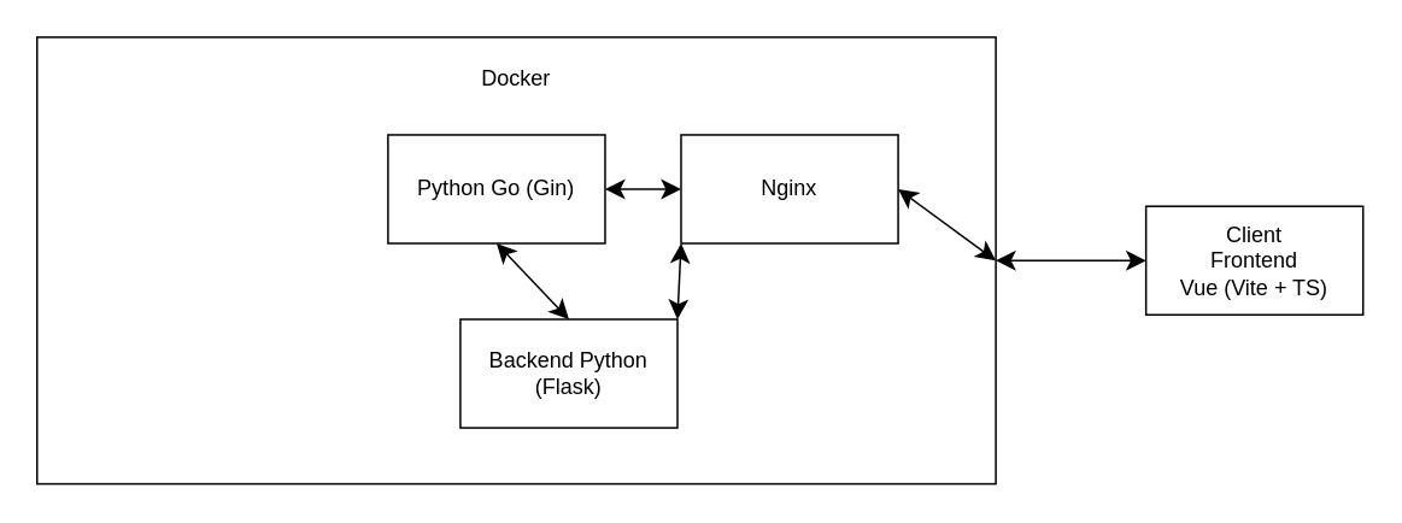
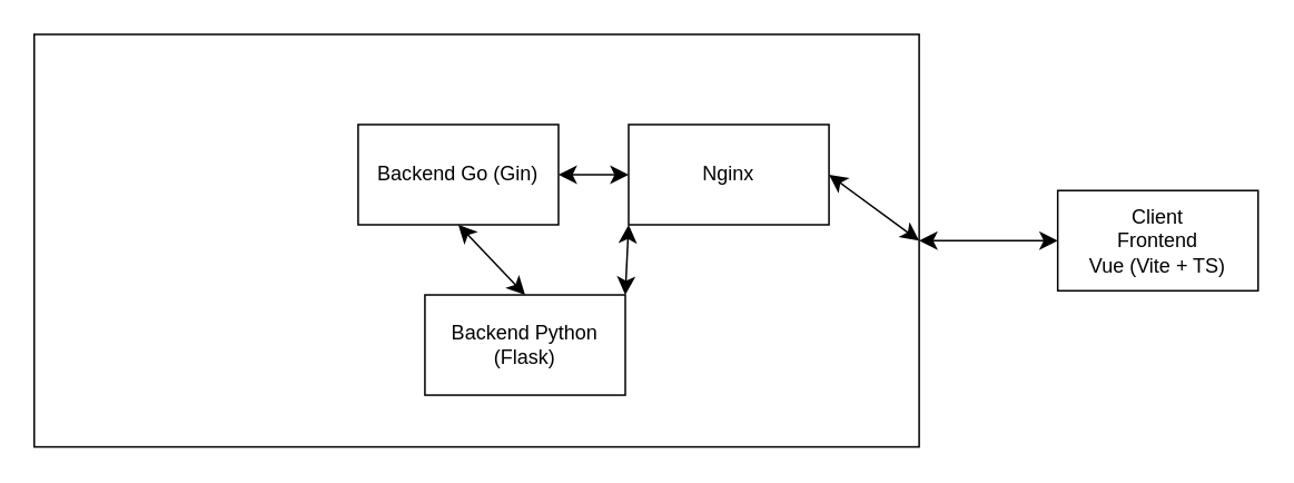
  <mxCell id="0" />
  <mxCell id="1" parent="0" />
  <mxCell id="2" value="" style="rounded=0;whiteSpace=wrap;html=1;" vertex="1" parent="1"><mxGeometry x="20" y="20" width="530" height="247" as="geometry" /></mxCell>
- <mxCell id="3" value="Python Go (Gin)" style="rounded=0;whiteSpace=wrap;html=1;" vertex="1" parent="1"><mxGeometry x="214" y="74" width="120" height="60" as="geometry" /></mxCell>
+ <mxCell id="3" value="Backend Go (Gin)" style="rounded=0;whiteSpace=wrap;html=1;" vertex="1" parent="1"><mxGeometry x="214" y="74" width="120" height="60" as="geometry" /></mxCell>
  <mxCell id="4" value="Backend Python (Flask)" style="rounded=0;whiteSpace=wrap;html=1;" vertex="1" parent="1"><mxGeometry x="254" y="176" width="120" height="60" as="geometry" /></mxCell>
  <mxCell id="5" value="" style="endArrow=classic;startArrow=classic;html=1;rounded=0;fontSize=12;startSize=8;endSize=8;curved=1;exitX=0.5;exitY=1;exitDx=0;exitDy=0;entryX=0.5;entryY=0;entryDx=0;entryDy=0;" edge="1" parent="1" source="3" target="4"><mxGeometry width="50" height="50" relative="1" as="geometry"><mxPoint x="308" y="238" as="sourcePoint" /><mxPoint x="358" y="188" as="targetPoint" /></mxGeometry></mxCell>
  <mxCell id="6" value="Nginx" style="rounded=0;whiteSpace=wrap;html=1;" vertex="1" parent="1"><mxGeometry x="376" y="74" width="120" height="60" as="geometry" /></mxCell>
  <mxCell id="7" value="" style="endArrow=classic;startArrow=classic;html=1;rounded=0;fontSize=12;startSize=8;endSize=8;curved=1;exitX=1;exitY=0.5;exitDx=0;exitDy=0;entryX=0;entryY=0.5;entryDx=0;entryDy=0;" edge="1" parent="1" source="3" target="6"><mxGeometry width="50" height="50" relative="1" as="geometry"><mxPoint x="416" y="180" as="sourcePoint" /><mxPoint x="466" y="130" as="targetPoint" /></mxGeometry></mxCell>
  <mxCell id="8" value="" style="endArrow=classic;startArrow=classic;html=1;rounded=0;fontSize=12;startSize=8;endSize=8;curved=1;exitX=1;exitY=0;exitDx=0;exitDy=0;entryX=0;entryY=1;entryDx=0;entryDy=0;" edge="1" parent="1" source="4" target="6"><mxGeometry width="50" height="50" relative="1" as="geometry"><mxPoint x="396" y="236" as="sourcePoint" /><mxPoint x="446" y="186" as="targetPoint" /></mxGeometry></mxCell>
- <mxCell id="9" value="Docker" style="text;html=1;align=center;verticalAlign=middle;whiteSpace=wrap;rounded=0;" vertex="1" parent="1"><mxGeometry x="255" y="28" width="60" height="30" as="geometry" /></mxCell>
  <mxCell id="10" value="" style="endArrow=classic;startArrow=classic;html=1;rounded=0;fontSize=12;startSize=8;endSize=8;curved=1;exitX=1;exitY=0.5;exitDx=0;exitDy=0;entryX=1;entryY=0.5;entryDx=0;entryDy=0;" edge="1" parent="1" source="6" target="2"><mxGeometry width="50" height="50" relative="1" as="geometry"><mxPoint x="496" y="256" as="sourcePoint" /><mxPoint x="566.711" y="206" as="targetPoint" /></mxGeometry></mxCell>
  <mxCell id="11" value="Client&lt;br&gt;Frontend&lt;div&gt;Vue (Vite + TS)&lt;/div&gt;" style="rounded=0;whiteSpace=wrap;html=1;" vertex="1" parent="1"><mxGeometry x="633" y="113.5" width="120" height="60" as="geometry" /></mxCell>
  <mxCell id="12" value="" style="endArrow=classic;startArrow=classic;html=1;rounded=0;fontSize=12;startSize=8;endSize=8;curved=1;exitX=1;exitY=0.5;exitDx=0;exitDy=0;entryX=0;entryY=0.5;entryDx=0;entryDy=0;" edge="1" parent="1" source="2" target="11"><mxGeometry width="50" height="50" relative="1" as="geometry"><mxPoint x="710" y="279" as="sourcePoint" /><mxPoint x="760" y="229" as="targetPoint" /></mxGeometry></mxCell>
